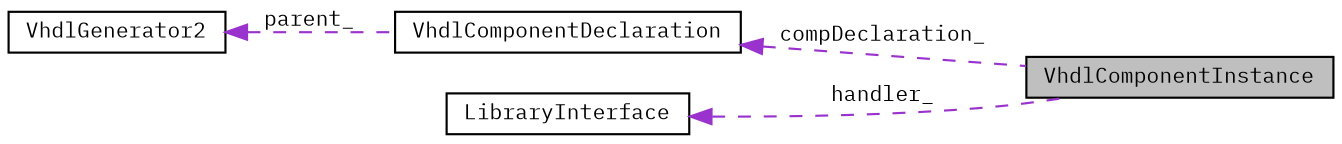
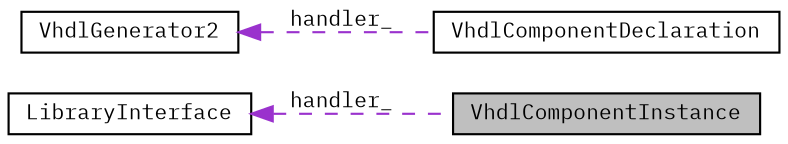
  digraph {
    fontname="IBM Plex Mono"
    rankdir=LR
    node [color=black fontname="IBM Plex Mono" fontsize=10 shape=record]
    edge [color=darkorchid3 dir=back fontname="IBM Plex Mono" fontsize=10 labelfontname=FreeSans labelfontsize=10 style=dashed]
    n1 [fillcolor=grey75 fontcolor=black height=0.2 label=VhdlComponentInstance style=filled width=0.4]
    n2 [height=0.2 label=VhdlComponentDeclaration width=0.4]
    n3 [height=0.2 label=VhdlGenerator2 width=0.4]
    n4 [height=0.2 label=LibraryInterface width=0.4]
-   n2 -> n1 [label=compDeclaration_]
-   n3 -> n2 [label=parent_]
+   n3 -> n2 [label=handler_]
    n4 -> n1 [label=handler_]
  }
